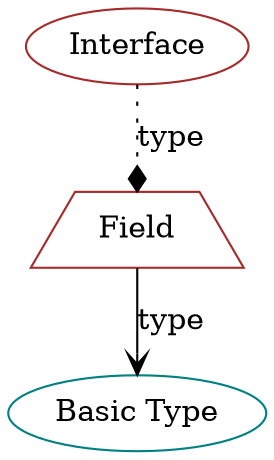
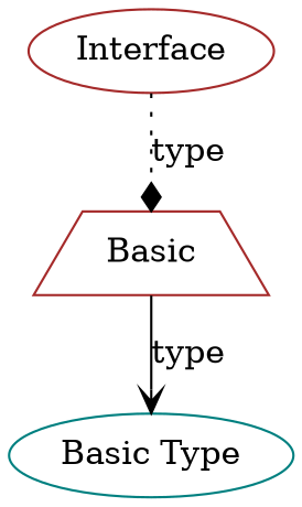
  digraph {
    node [color=brown shape=ellipse]
-   n1 [label=Field shape=trapezium]
+   n1 [label=Basic shape=trapezium]
    n2 [color=teal label="Basic Type"]
    n3 [label=Interface]
    n1 -> n2 [arrowhead=vee label=type style=solid]
    n3 -> n1 [arrowhead=diamond label=type style=dotted]
  }
